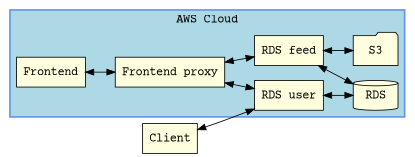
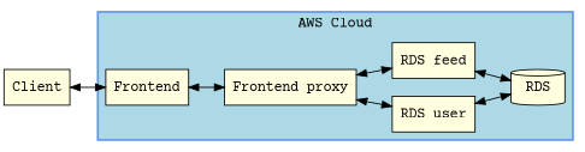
  digraph {
    fontname="Courier Prime"
    rankdir=LR
    node [fillcolor=lightyellow fontname="Courier Prime" shape=rectangle style=filled]
    edge [dir=both fontname="Courier Prime"]
    RDS [shape=cylinder]
-   S3 [shape=folder]
    Frontend
    n4 [label="Frontend proxy"]
    n5 [label="RDS user"]
    n6 [label="RDS feed"]
    Client
    subgraph cluster_1 {
      color=lightblue
      label="AWS Cloud"
      pencolor=cornflowerblue
      penwidth=2
      style=filled
      RDS
-     S3
      Frontend
      n4
      n5
      n6
    }
    Frontend -> n4
    n4 -> n5
    n4 -> n6
    n5 -> RDS
    n6 -> RDS
-   n6 -> S3
-   Client -> n5
+   Client -> Frontend
  }
